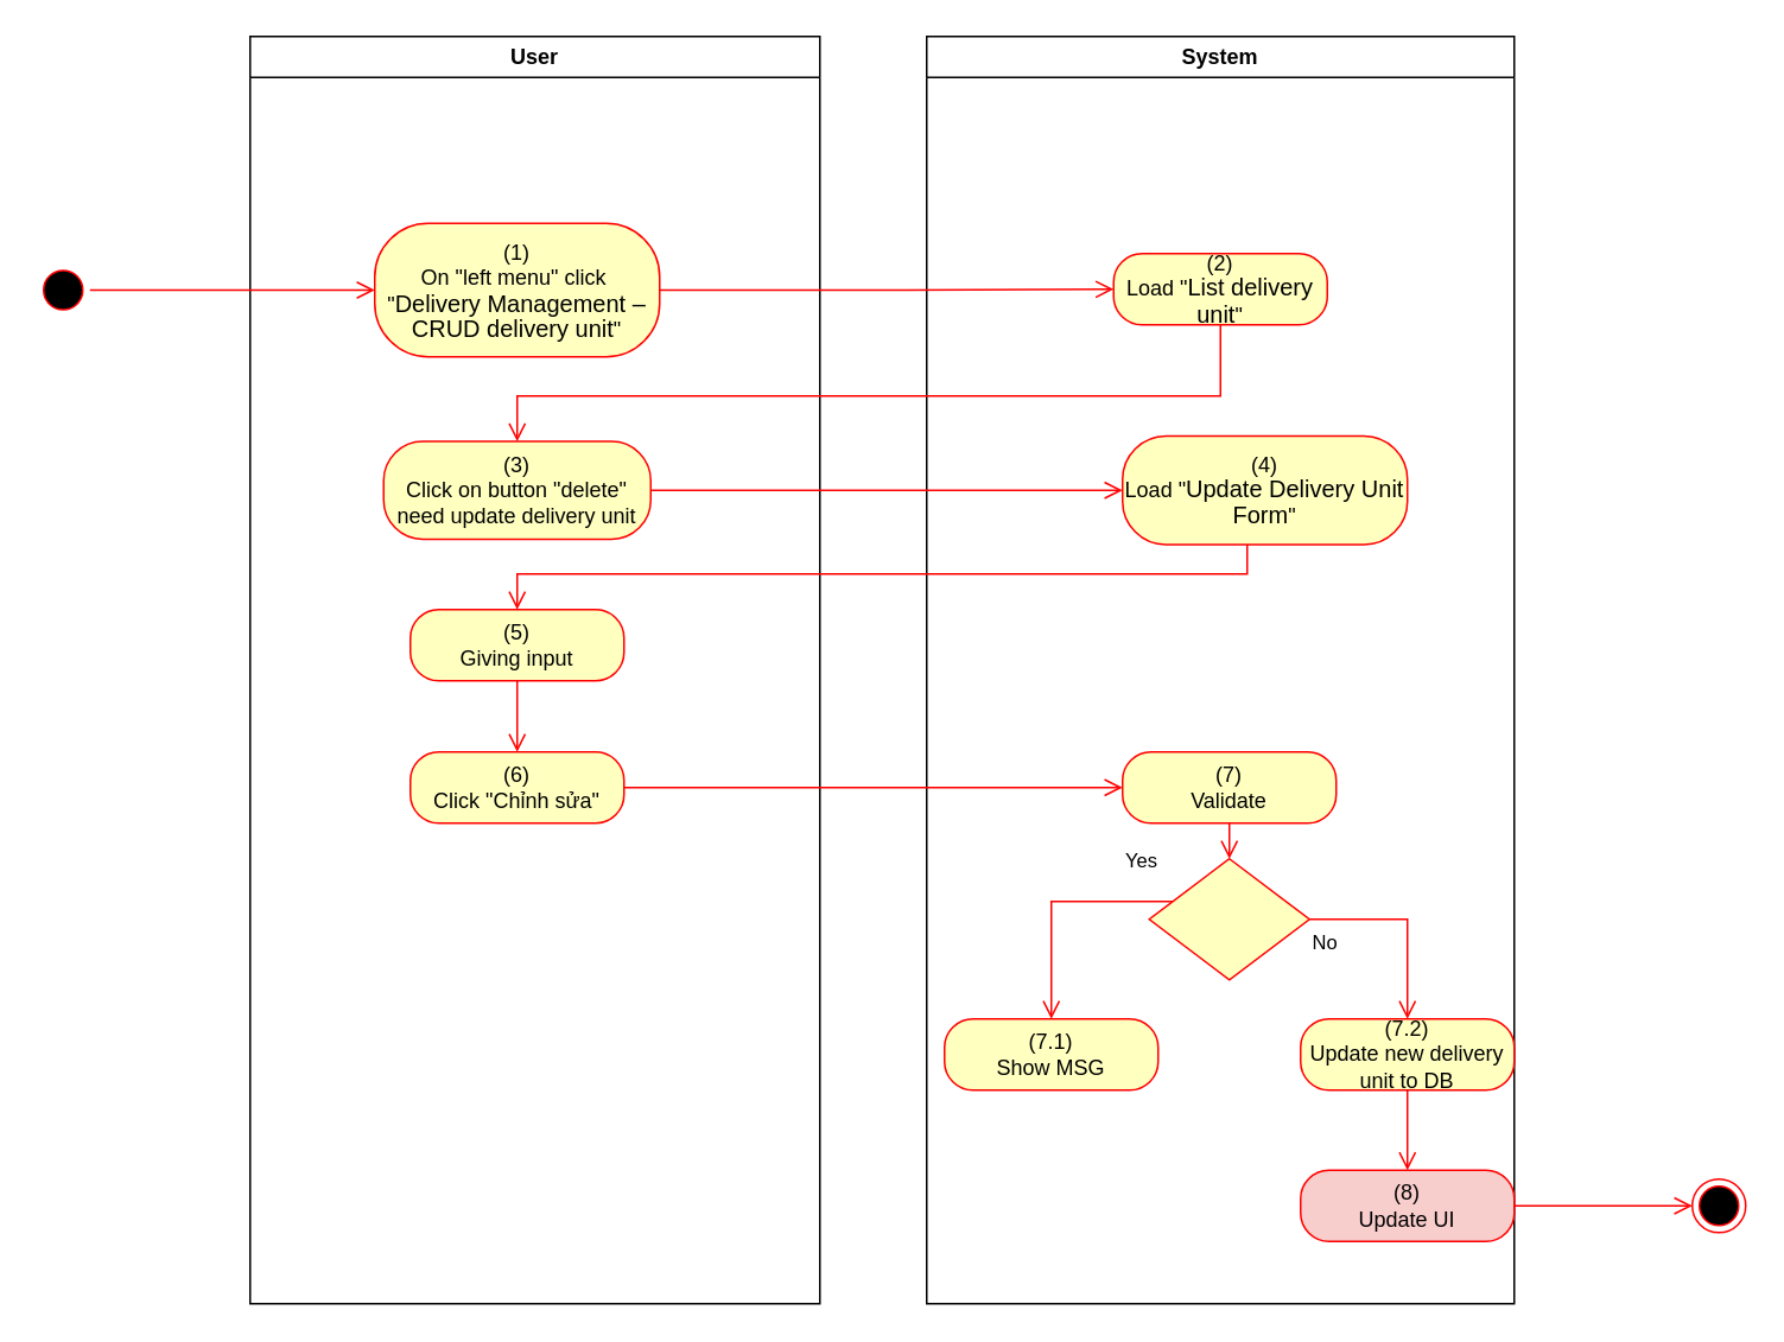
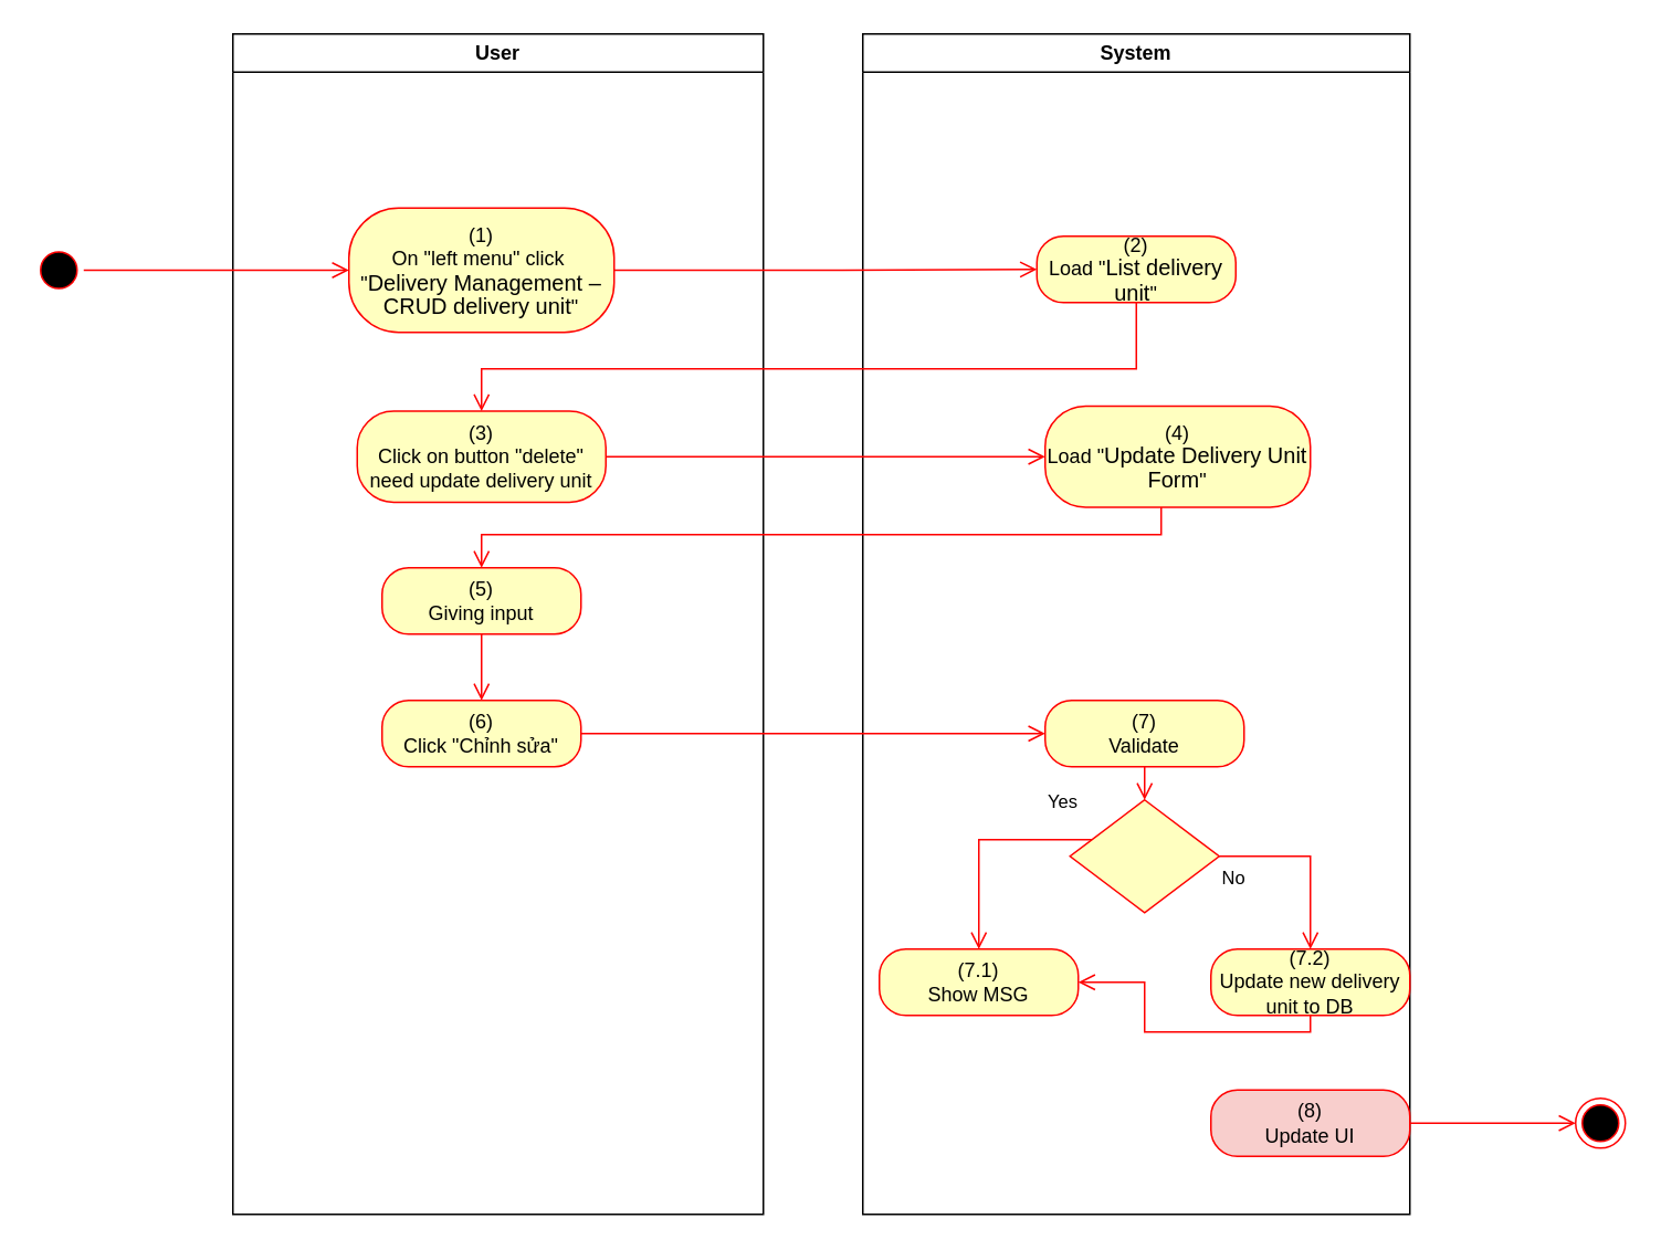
  <mxCell id="0" />
  <mxCell id="1" parent="0" />
  <mxCell id="2" value="User" style="swimlane;whiteSpace=wrap" parent="1" vertex="1"><mxGeometry x="140" y="20" width="320" height="712" as="geometry"><mxRectangle x="120" y="128" width="60" height="23" as="alternateBounds" /></mxGeometry></mxCell>
  <mxCell id="3" value="&lt;span&gt;(1)&lt;/span&gt;&lt;br style=&quot;padding: 0px ; margin: 0px&quot;&gt;&lt;span&gt;On &quot;left menu&quot; click&amp;nbsp;&lt;/span&gt;&lt;br style=&quot;padding: 0px ; margin: 0px&quot;&gt;&lt;span&gt;&quot;&lt;/span&gt;&lt;span lang=&quot;EN-GB&quot; style=&quot;font-size: 10.0pt ; line-height: 107% ; font-family: &amp;#34;arial&amp;#34; , sans-serif&quot;&gt;Delivery Management –&lt;br/&gt;CRUD delivery unit&lt;/span&gt;&lt;span&gt;&quot;&lt;/span&gt;" style="rounded=1;whiteSpace=wrap;html=1;arcSize=40;fontColor=#000000;fillColor=#ffffc0;strokeColor=#ff0000;" parent="2" vertex="1"><mxGeometry x="70" y="105" width="160" height="75" as="geometry" /></mxCell>
  <mxCell id="4" value="(3)&lt;br&gt;Click on button &quot;delete&quot; need update delivery unit" style="rounded=1;whiteSpace=wrap;html=1;arcSize=40;fontColor=#000000;fillColor=#ffffc0;strokeColor=#ff0000;" parent="2" vertex="1"><mxGeometry x="75" y="227.5" width="150" height="55" as="geometry" /></mxCell>
  <mxCell id="5" value="(6)&lt;br&gt;Click &quot;Chỉnh sửa&quot;" style="rounded=1;whiteSpace=wrap;html=1;arcSize=40;fontColor=#000000;fillColor=#ffffc0;strokeColor=#ff0000;" parent="2" vertex="1"><mxGeometry x="90" y="402" width="120" height="40" as="geometry" /></mxCell>
  <mxCell id="6" value="(5)&lt;br&gt;Giving input" style="rounded=1;whiteSpace=wrap;html=1;arcSize=40;fontColor=#000000;fillColor=#ffffc0;strokeColor=#ff0000;" parent="2" vertex="1"><mxGeometry x="90" y="322" width="120" height="40" as="geometry" /></mxCell>
  <mxCell id="7" value="" style="edgeStyle=orthogonalEdgeStyle;html=1;verticalAlign=bottom;endArrow=open;endSize=8;strokeColor=#ff0000;rounded=0;entryX=0.5;entryY=0;entryDx=0;entryDy=0;" parent="2" source="6" target="5" edge="1"><mxGeometry relative="1" as="geometry"><mxPoint x="330" y="402" as="targetPoint" /></mxGeometry></mxCell>
  <mxCell id="8" value="System" style="swimlane;whiteSpace=wrap;startSize=23;" parent="1" vertex="1"><mxGeometry x="520" y="20" width="330" height="712" as="geometry" /></mxCell>
  <mxCell id="9" value="(2)&lt;br&gt;Load &quot;&lt;span lang=&quot;EN-GB&quot; style=&quot;font-size: 10.0pt ; line-height: 107% ; font-family: &amp;#34;arial&amp;#34; , sans-serif&quot;&gt;List delivery unit&lt;/span&gt;&quot;" style="rounded=1;whiteSpace=wrap;html=1;arcSize=40;fontColor=#000000;fillColor=#ffffc0;strokeColor=#ff0000;" parent="8" vertex="1"><mxGeometry x="105" y="122" width="120" height="40" as="geometry" /></mxCell>
  <mxCell id="10" value="(7)&lt;br&gt;Validate" style="rounded=1;whiteSpace=wrap;html=1;arcSize=40;fontColor=#000000;fillColor=#ffffc0;strokeColor=#ff0000;" parent="8" vertex="1"><mxGeometry x="110" y="402" width="120" height="40" as="geometry" /></mxCell>
  <mxCell id="11" value="" style="edgeStyle=orthogonalEdgeStyle;html=1;verticalAlign=bottom;endArrow=open;endSize=8;strokeColor=#ff0000;rounded=0;entryX=0.5;entryY=0;entryDx=0;entryDy=0;" parent="8" source="10" target="12" edge="1"><mxGeometry relative="1" as="geometry"><mxPoint x="165" y="442" as="targetPoint" /></mxGeometry></mxCell>
  <mxCell id="12" value="" style="rhombus;whiteSpace=wrap;html=1;fillColor=#ffffc0;strokeColor=#ff0000;" parent="8" vertex="1"><mxGeometry x="125" y="462" width="90" height="68" as="geometry" /></mxCell>
  <mxCell id="13" value="No" style="edgeStyle=orthogonalEdgeStyle;html=1;align=left;verticalAlign=top;endArrow=open;endSize=8;strokeColor=#ff0000;rounded=0;exitX=1;exitY=0.5;exitDx=0;exitDy=0;" parent="8" source="12" target="14" edge="1"><mxGeometry x="-1" relative="1" as="geometry"><mxPoint x="170" y="552" as="targetPoint" /></mxGeometry></mxCell>
  <mxCell id="14" value="(7.2)&lt;br&gt;Update new delivery unit to DB" style="rounded=1;whiteSpace=wrap;html=1;arcSize=40;fontColor=#000000;fillColor=#ffffc0;strokeColor=#ff0000;" parent="8" vertex="1"><mxGeometry x="210" y="552" width="120" height="40" as="geometry" /></mxCell>
  <mxCell id="15" value="(8)&lt;br&gt;Update UI" style="rounded=1;whiteSpace=wrap;html=1;arcSize=40;fontColor=#000000;fillColor=#f8cecc;strokeColor=#ff0000;" parent="8" vertex="1"><mxGeometry x="210" y="637" width="120" height="40" as="geometry" /></mxCell>
- <mxCell id="16" value="" style="edgeStyle=orthogonalEdgeStyle;html=1;verticalAlign=bottom;endArrow=open;endSize=8;strokeColor=#ff0000;rounded=0;exitX=0.5;exitY=1;exitDx=0;exitDy=0;entryX=0.5;entryY=0;entryDx=0;entryDy=0;" parent="8" source="14" target="15" edge="1"><mxGeometry relative="1" as="geometry"><mxPoint x="170" y="642" as="targetPoint" /></mxGeometry></mxCell>
+ <mxCell id="16" value="" style="edgeStyle=orthogonalEdgeStyle;html=1;verticalAlign=bottom;endArrow=open;endSize=8;strokeColor=#ff0000;rounded=0;exitX=0.5;exitY=1;exitDx=0;exitDy=0;" parent="8" source="14" target="17" edge="1"><mxGeometry relative="1" as="geometry"><mxPoint x="170" y="642" as="targetPoint" /></mxGeometry></mxCell>
  <mxCell id="17" value="(7.1)&lt;br&gt;Show MSG" style="rounded=1;whiteSpace=wrap;html=1;arcSize=40;fontColor=#000000;fillColor=#ffffc0;strokeColor=#ff0000;" parent="8" vertex="1"><mxGeometry x="10" y="552" width="120" height="40" as="geometry" /></mxCell>
  <mxCell id="18" value="Yes" style="edgeStyle=orthogonalEdgeStyle;html=1;align=left;verticalAlign=bottom;endArrow=open;endSize=8;strokeColor=#ff0000;rounded=0;entryX=0.5;entryY=0;entryDx=0;entryDy=0;" parent="8" source="12" target="17" edge="1"><mxGeometry x="-0.579" y="-14" relative="1" as="geometry"><mxPoint x="70" y="552" as="targetPoint" /><Array as="points"><mxPoint x="70" y="486" /></Array><mxPoint as="offset" /></mxGeometry></mxCell>
  <mxCell id="19" value="(4)&lt;br&gt;Load &quot;&lt;span lang=&quot;EN-GB&quot; style=&quot;font-size: 10.0pt ; line-height: 107% ; font-family: &amp;#34;arial&amp;#34; , sans-serif&quot;&gt;Update Delivery Unit&lt;br/&gt;Form&lt;/span&gt;&quot;" style="rounded=1;whiteSpace=wrap;html=1;arcSize=40;fontColor=#000000;fillColor=#ffffc0;strokeColor=#ff0000;" parent="8" vertex="1"><mxGeometry x="110" y="224.5" width="160" height="61" as="geometry" /></mxCell>
  <mxCell id="20" value="" style="ellipse;html=1;shape=startState;fillColor=#000000;strokeColor=#ff0000;" parent="1" vertex="1"><mxGeometry x="20" y="147.5" width="30" height="30" as="geometry" /></mxCell>
  <mxCell id="21" value="" style="edgeStyle=orthogonalEdgeStyle;html=1;verticalAlign=bottom;endArrow=open;endSize=8;strokeColor=#ff0000;rounded=0;entryX=0;entryY=0.5;entryDx=0;entryDy=0;" parent="1" source="20" target="3" edge="1"><mxGeometry relative="1" as="geometry"><mxPoint x="200" y="145" as="targetPoint" /></mxGeometry></mxCell>
  <mxCell id="22" value="" style="edgeStyle=orthogonalEdgeStyle;html=1;verticalAlign=bottom;endArrow=open;endSize=8;strokeColor=#ff0000;rounded=0;entryX=0;entryY=0.5;entryDx=0;entryDy=0;" parent="1" source="3" target="9" edge="1"><mxGeometry relative="1" as="geometry"><mxPoint x="600" y="163" as="targetPoint" /></mxGeometry></mxCell>
  <mxCell id="23" value="" style="edgeStyle=orthogonalEdgeStyle;html=1;verticalAlign=bottom;endArrow=open;endSize=8;strokeColor=#ff0000;rounded=0;entryX=0.5;entryY=0;entryDx=0;entryDy=0;" parent="1" source="9" target="4" edge="1"><mxGeometry relative="1" as="geometry"><mxPoint x="685" y="242" as="targetPoint" /><Array as="points"><mxPoint x="685" y="222" /><mxPoint x="290" y="222" /></Array></mxGeometry></mxCell>
  <mxCell id="24" value="" style="edgeStyle=orthogonalEdgeStyle;html=1;verticalAlign=bottom;endArrow=open;endSize=8;strokeColor=#ff0000;rounded=0;entryX=0;entryY=0.5;entryDx=0;entryDy=0;" parent="1" source="5" target="10" edge="1"><mxGeometry relative="1" as="geometry"><mxPoint x="280" y="462" as="targetPoint" /></mxGeometry></mxCell>
  <mxCell id="25" value="" style="ellipse;html=1;shape=endState;fillColor=#000000;strokeColor=#ff0000;" parent="1" vertex="1"><mxGeometry x="950" y="662" width="30" height="30" as="geometry" /></mxCell>
  <mxCell id="26" value="" style="edgeStyle=orthogonalEdgeStyle;html=1;verticalAlign=bottom;endArrow=open;endSize=8;strokeColor=#ff0000;rounded=0;exitX=1;exitY=0.5;exitDx=0;exitDy=0;entryX=0;entryY=0.5;entryDx=0;entryDy=0;" parent="1" source="15" target="25" edge="1"><mxGeometry relative="1" as="geometry"><mxPoint x="820" y="652" as="targetPoint" /><mxPoint x="820" y="592" as="sourcePoint" /></mxGeometry></mxCell>
  <mxCell id="27" value="" style="edgeStyle=orthogonalEdgeStyle;html=1;verticalAlign=bottom;endArrow=open;endSize=8;strokeColor=#ff0000;rounded=0;entryX=0;entryY=0.5;entryDx=0;entryDy=0;" parent="1" source="4" target="19" edge="1"><mxGeometry relative="1" as="geometry"><mxPoint x="280" y="355" as="targetPoint" /></mxGeometry></mxCell>
  <mxCell id="28" value="" style="edgeStyle=orthogonalEdgeStyle;html=1;verticalAlign=bottom;endArrow=open;endSize=8;strokeColor=#ff0000;rounded=0;entryX=0.5;entryY=0;entryDx=0;entryDy=0;" parent="1" source="19" target="6" edge="1"><mxGeometry relative="1" as="geometry"><mxPoint x="690" y="352" as="targetPoint" /><Array as="points"><mxPoint x="700" y="322" /><mxPoint x="290" y="322" /></Array></mxGeometry></mxCell>
